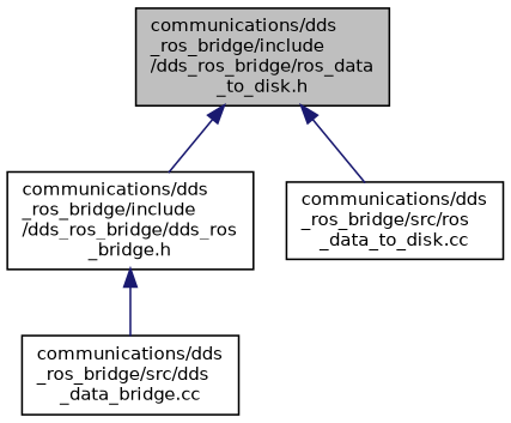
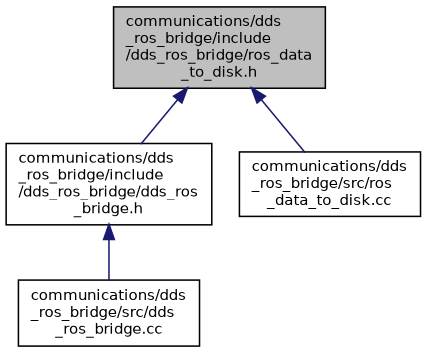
  digraph {
    fontname="DejaVu Sans"
    node [color=black fillcolor=white fontname="DejaVu Sans" fontsize=10 shape=record style=filled]
    edge [color=midnightblue dir=back fontname="DejaVu Sans" fontsize=10 labelfontname=Helvetica labelfontsize=10 style=solid]
    n1 [fillcolor=grey75 fontcolor=black height=0.2 label="communications/dds\l_ros_bridge/include\l/dds_ros_bridge/ros_data\l_to_disk.h" width=0.4]
    n2 [height=0.2 label="communications/dds\l_ros_bridge/include\l/dds_ros_bridge/dds_ros\l_bridge.h" width=0.4]
    n3 [height=0.2 label="communications/dds\l_ros_bridge/src/ros\l_data_to_disk.cc" width=0.4]
-   n4 [height=0.2 label="communications/dds\l_ros_bridge/src/dds\l_data_bridge.cc" width=0.4]
+   n4 [height=0.2 label="communications/dds\l_ros_bridge/src/dds\l_ros_bridge.cc" width=0.4]
    n1 -> n2
    n1 -> n3
    n2 -> n4
  }
